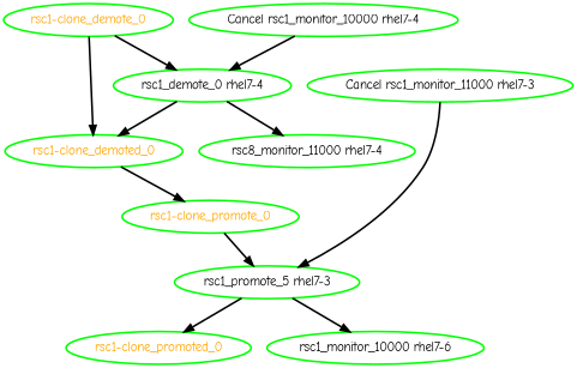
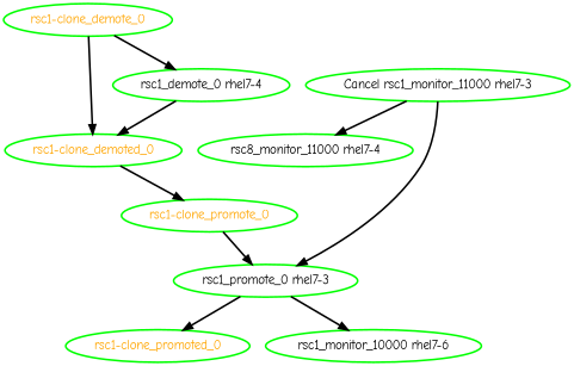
  digraph {
    fontname="Comic Neue"
    node [color=green fontcolor=black fontname="Comic Neue" style=bold]
    edge [fontname="Comic Neue" style=bold]
-   "Cancel rsc1_monitor_10000 rhel7-4"
    "rsc1_demote_0 rhel7-4"
    "rsc1-clone_demoted_0" [fontcolor=orange]
    n4 [label="rsc8_monitor_11000 rhel7-4"]
    "rsc1-clone_promote_0" [fontcolor=orange]
    "Cancel rsc1_monitor_11000 rhel7-3"
-   "rsc1_promote_0 rhel7-3" [label="rsc1_promote_5 rhel7-3"]
+   "rsc1_promote_0 rhel7-3"
    "rsc1-clone_promoted_0" [fontcolor=orange]
    n9 [label="rsc1_monitor_10000 rhel7-6"]
    "rsc1-clone_demote_0" [fontcolor=orange]
-   "Cancel rsc1_monitor_10000 rhel7-4" -> "rsc1_demote_0 rhel7-4"
    "rsc1_demote_0 rhel7-4" -> "rsc1-clone_demoted_0"
-   "rsc1_demote_0 rhel7-4" -> n4
+   "Cancel rsc1_monitor_11000 rhel7-3" -> n4
    "rsc1-clone_demoted_0" -> "rsc1-clone_promote_0"
    "rsc1-clone_promote_0" -> "rsc1_promote_0 rhel7-3"
    "Cancel rsc1_monitor_11000 rhel7-3" -> "rsc1_promote_0 rhel7-3"
    "rsc1_promote_0 rhel7-3" -> "rsc1-clone_promoted_0"
    "rsc1_promote_0 rhel7-3" -> n9
    "rsc1-clone_demote_0" -> "rsc1_demote_0 rhel7-4"
    "rsc1-clone_demote_0" -> "rsc1-clone_demoted_0"
  }
